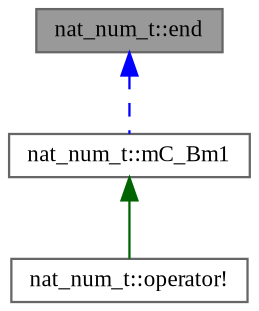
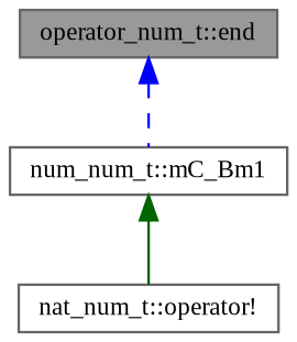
  digraph {
    fontname="Liberation Serif"
    rankdir=TB
    node [color=grey40 fillcolor=white fontname="Liberation Serif" fontsize=10 shape=box style=filled]
    edge [dir=back fontname="Liberation Serif" fontsize=10 labelfontname=Helvetica labelfontsize=10]
-   n1 [color=gray40 fillcolor=grey60 fontcolor=black height=0.2 label="nat_num_t::end" width=0.4]
-   n2 [height=0.2 label="nat_num_t::mC_Bm1" width=0.4]
+   n1 [color=gray40 fillcolor=grey60 fontcolor=black height=0.2 label="operator_num_t::end" width=0.4]
+   n2 [height=0.2 label="num_num_t::mC_Bm1" width=0.4]
    n3 [height=0.2 label="nat_num_t::operator!" width=0.4]
    n1 -> n2 [color=blue style=dashed]
    n2 -> n3 [color=darkgreen style=solid]
  }
